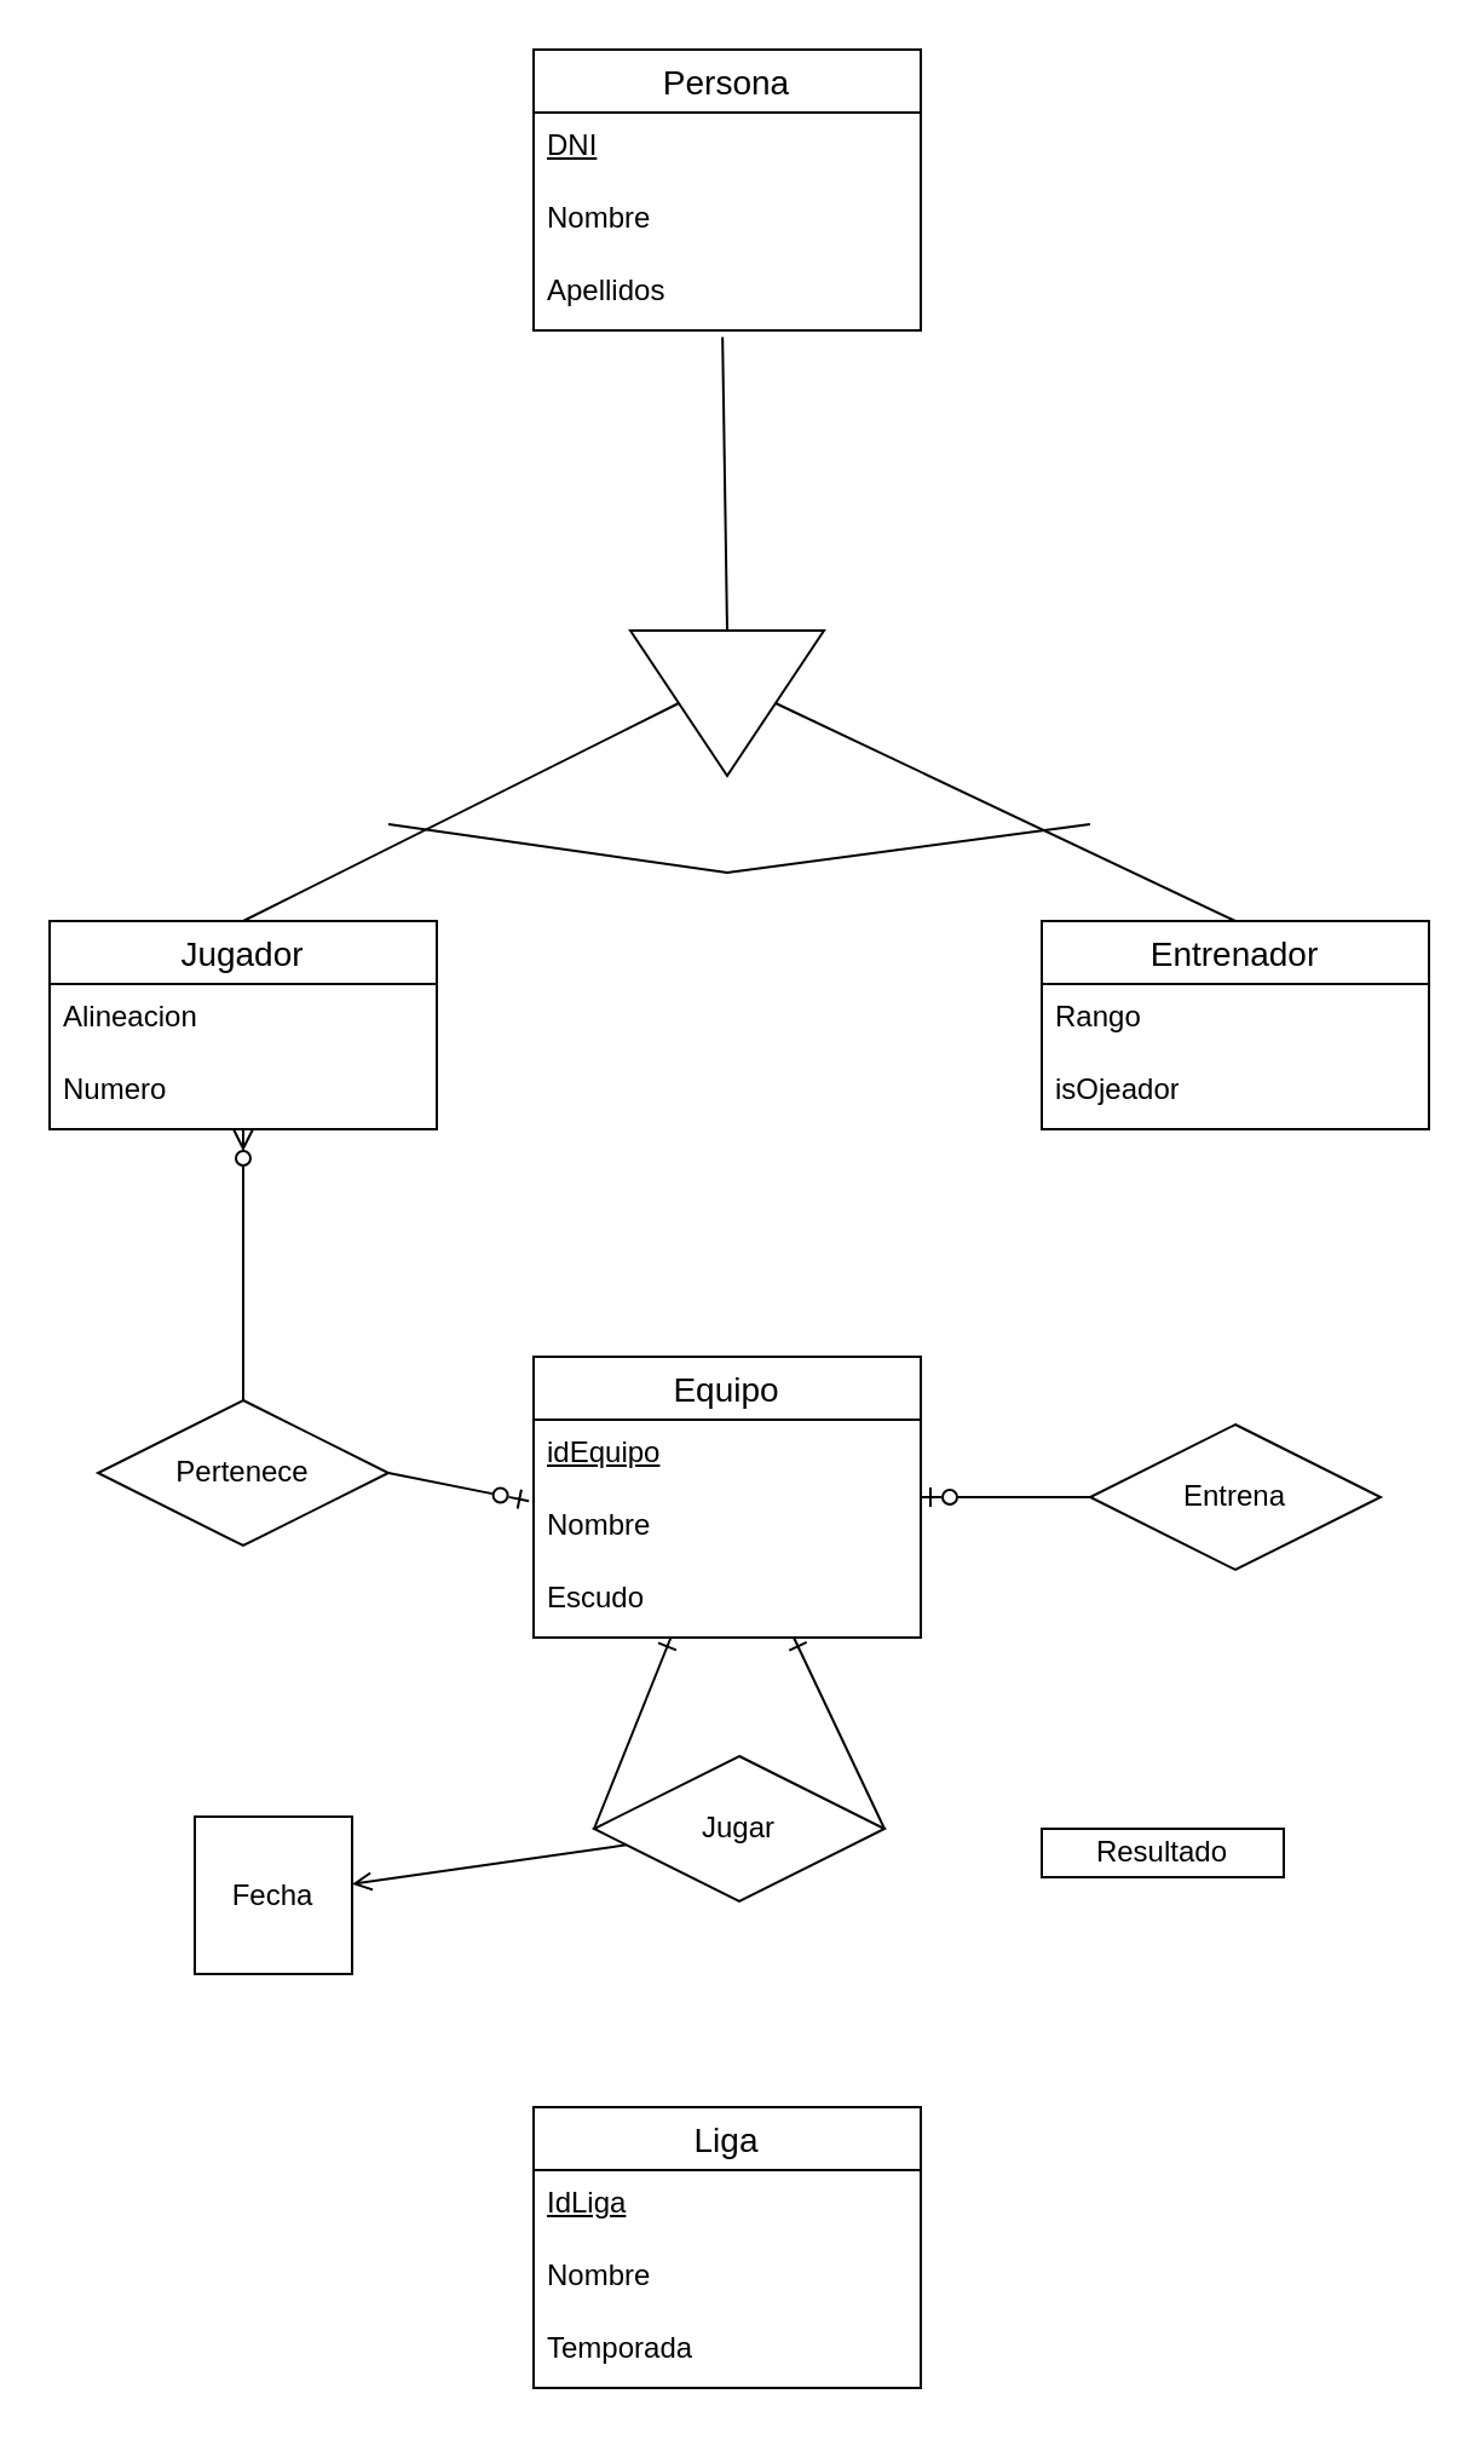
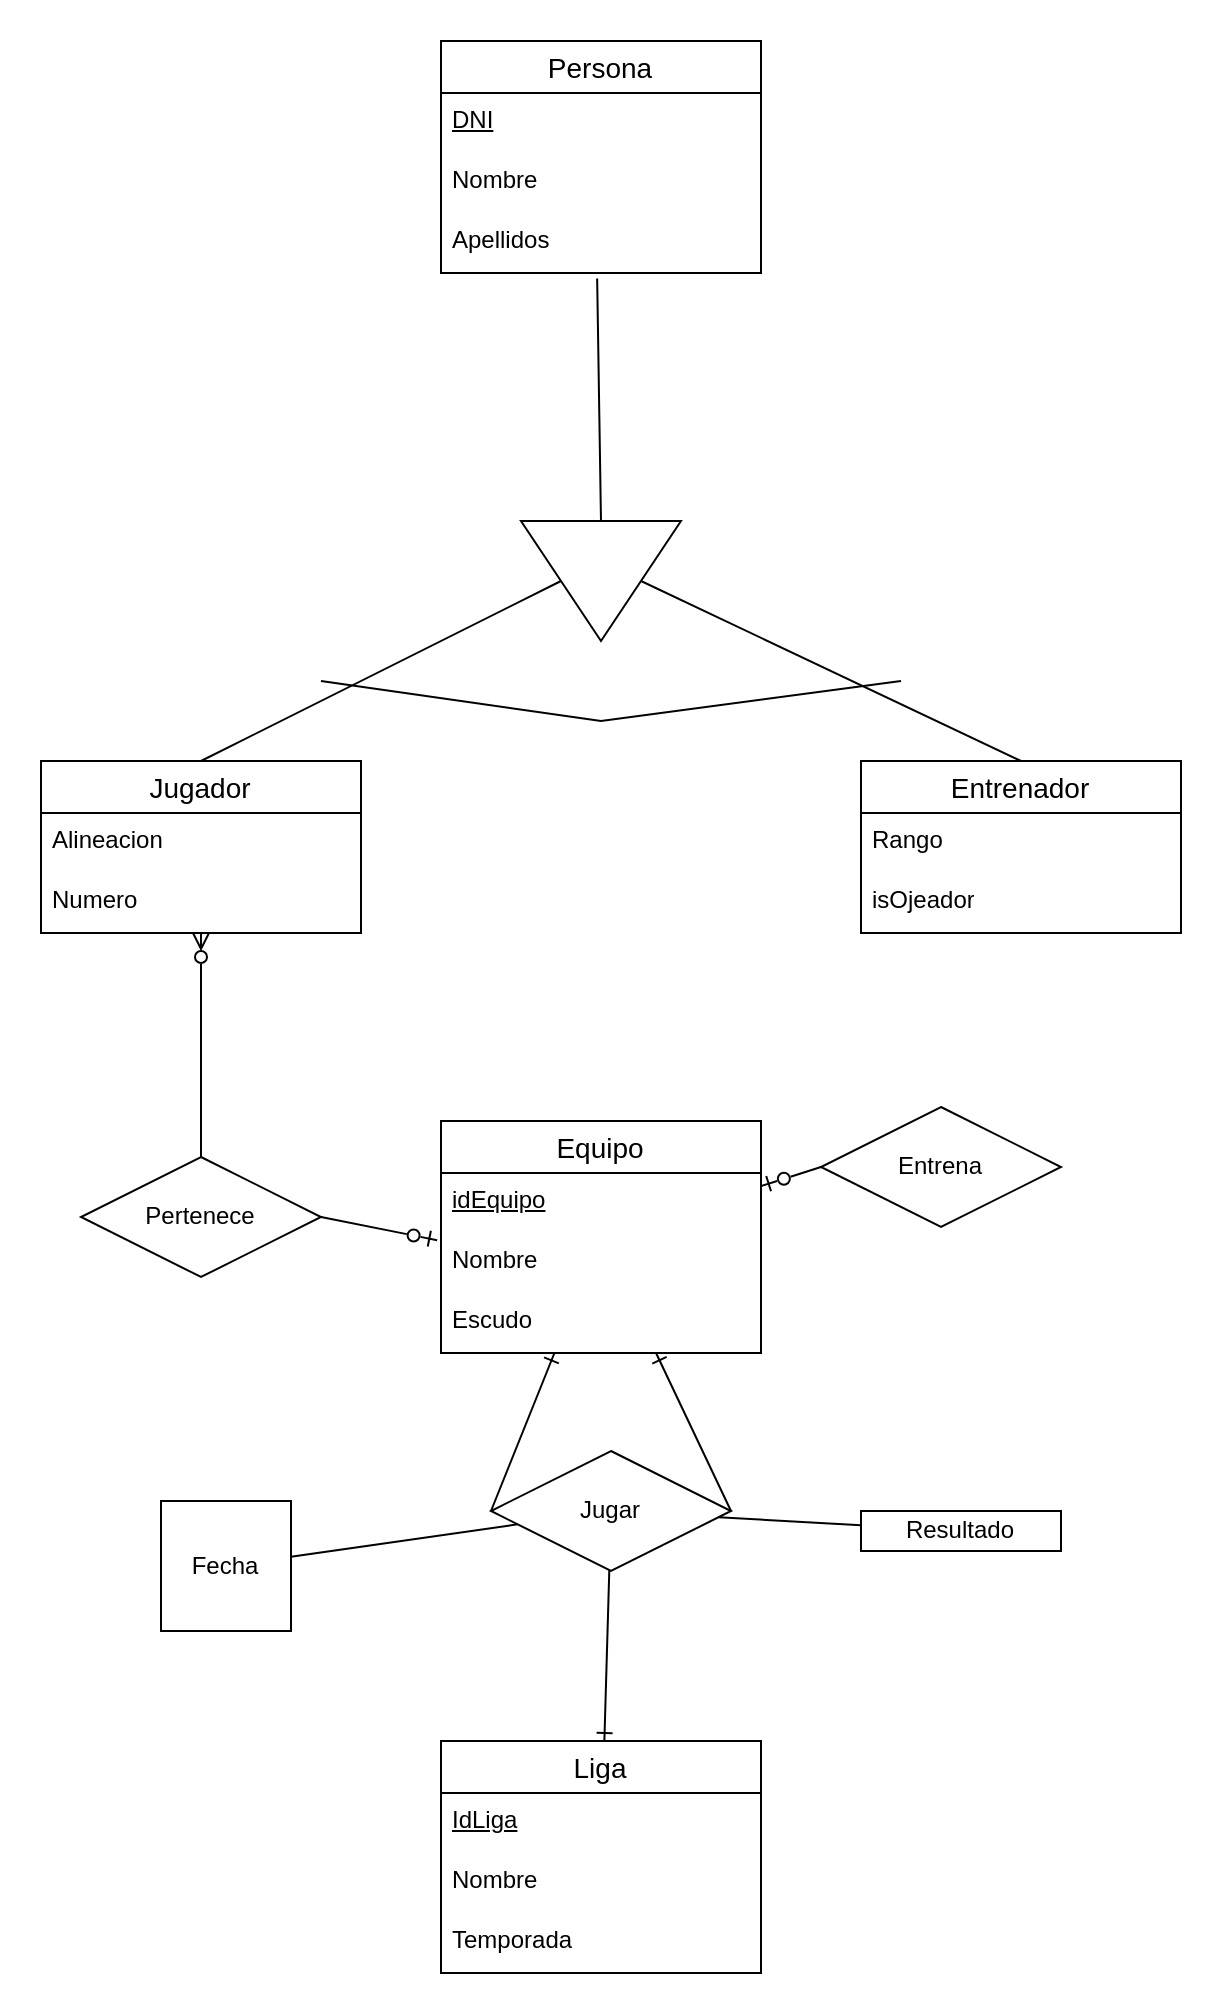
  <mxCell id="0" />
  <mxCell id="1" parent="0" />
  <mxCell id="2" value="Jugador" style="swimlane;fontStyle=0;childLayout=stackLayout;horizontal=1;startSize=26;horizontalStack=0;resizeParent=1;resizeParentMax=0;resizeLast=0;collapsible=1;marginBottom=0;align=center;fontSize=14;" parent="1" vertex="1"><mxGeometry x="20" y="380" width="160" height="86" as="geometry" /></mxCell>
  <mxCell id="3" value="Alineacion" style="text;strokeColor=none;fillColor=none;spacingLeft=4;spacingRight=4;overflow=hidden;rotatable=0;points=[[0,0.5],[1,0.5]];portConstraint=eastwest;fontSize=12;whiteSpace=wrap;html=1;" parent="2" vertex="1"><mxGeometry y="26" width="160" height="30" as="geometry" /></mxCell>
  <mxCell id="4" value="Numero" style="text;strokeColor=none;fillColor=none;spacingLeft=4;spacingRight=4;overflow=hidden;rotatable=0;points=[[0,0.5],[1,0.5]];portConstraint=eastwest;fontSize=12;whiteSpace=wrap;html=1;" parent="2" vertex="1"><mxGeometry y="56" width="160" height="30" as="geometry" /></mxCell>
  <mxCell id="5" value="Persona" style="swimlane;fontStyle=0;childLayout=stackLayout;horizontal=1;startSize=26;horizontalStack=0;resizeParent=1;resizeParentMax=0;resizeLast=0;collapsible=1;marginBottom=0;align=center;fontSize=14;" parent="1" vertex="1"><mxGeometry x="220" y="20" width="160" height="116" as="geometry" /></mxCell>
  <mxCell id="6" value="&lt;u&gt;DNI&lt;/u&gt;" style="text;strokeColor=none;fillColor=none;spacingLeft=4;spacingRight=4;overflow=hidden;rotatable=0;points=[[0,0.5],[1,0.5]];portConstraint=eastwest;fontSize=12;whiteSpace=wrap;html=1;" parent="5" vertex="1"><mxGeometry y="26" width="160" height="30" as="geometry" /></mxCell>
  <mxCell id="7" value="Nombre" style="text;strokeColor=none;fillColor=none;spacingLeft=4;spacingRight=4;overflow=hidden;rotatable=0;points=[[0,0.5],[1,0.5]];portConstraint=eastwest;fontSize=12;whiteSpace=wrap;html=1;" parent="5" vertex="1"><mxGeometry y="56" width="160" height="30" as="geometry" /></mxCell>
  <mxCell id="8" value="Apellidos" style="text;strokeColor=none;fillColor=none;spacingLeft=4;spacingRight=4;overflow=hidden;rotatable=0;points=[[0,0.5],[1,0.5]];portConstraint=eastwest;fontSize=12;whiteSpace=wrap;html=1;" parent="5" vertex="1"><mxGeometry y="86" width="160" height="30" as="geometry" /></mxCell>
  <mxCell id="9" value="Entrenador" style="swimlane;fontStyle=0;childLayout=stackLayout;horizontal=1;startSize=26;horizontalStack=0;resizeParent=1;resizeParentMax=0;resizeLast=0;collapsible=1;marginBottom=0;align=center;fontSize=14;" parent="1" vertex="1"><mxGeometry x="430" y="380" width="160" height="86" as="geometry" /></mxCell>
  <mxCell id="10" value="Rango" style="text;strokeColor=none;fillColor=none;spacingLeft=4;spacingRight=4;overflow=hidden;rotatable=0;points=[[0,0.5],[1,0.5]];portConstraint=eastwest;fontSize=12;whiteSpace=wrap;html=1;" parent="9" vertex="1"><mxGeometry y="26" width="160" height="30" as="geometry" /></mxCell>
  <mxCell id="11" value="isOjeador" style="text;strokeColor=none;fillColor=none;spacingLeft=4;spacingRight=4;overflow=hidden;rotatable=0;points=[[0,0.5],[1,0.5]];portConstraint=eastwest;fontSize=12;whiteSpace=wrap;html=1;" parent="9" vertex="1"><mxGeometry y="56" width="160" height="30" as="geometry" /></mxCell>
  <mxCell id="12" value="Equipo" style="swimlane;fontStyle=0;childLayout=stackLayout;horizontal=1;startSize=26;horizontalStack=0;resizeParent=1;resizeParentMax=0;resizeLast=0;collapsible=1;marginBottom=0;align=center;fontSize=14;" parent="1" vertex="1"><mxGeometry x="220" y="560" width="160" height="116" as="geometry" /></mxCell>
  <mxCell id="13" value="&lt;u&gt;idEquipo&lt;/u&gt;" style="text;strokeColor=none;fillColor=none;spacingLeft=4;spacingRight=4;overflow=hidden;rotatable=0;points=[[0,0.5],[1,0.5]];portConstraint=eastwest;fontSize=12;whiteSpace=wrap;html=1;" parent="12" vertex="1"><mxGeometry y="26" width="160" height="30" as="geometry" /></mxCell>
  <mxCell id="14" value="Nombre" style="text;strokeColor=none;fillColor=none;spacingLeft=4;spacingRight=4;overflow=hidden;rotatable=0;points=[[0,0.5],[1,0.5]];portConstraint=eastwest;fontSize=12;whiteSpace=wrap;html=1;" parent="12" vertex="1"><mxGeometry y="56" width="160" height="30" as="geometry" /></mxCell>
  <mxCell id="15" value="Escudo" style="text;strokeColor=none;fillColor=none;spacingLeft=4;spacingRight=4;overflow=hidden;rotatable=0;points=[[0,0.5],[1,0.5]];portConstraint=eastwest;fontSize=12;whiteSpace=wrap;html=1;" parent="12" vertex="1"><mxGeometry y="86" width="160" height="30" as="geometry" /></mxCell>
  <mxCell id="16" value="Liga" style="swimlane;fontStyle=0;childLayout=stackLayout;horizontal=1;startSize=26;horizontalStack=0;resizeParent=1;resizeParentMax=0;resizeLast=0;collapsible=1;marginBottom=0;align=center;fontSize=14;" parent="1" vertex="1"><mxGeometry x="220" y="870" width="160" height="116" as="geometry" /></mxCell>
  <mxCell id="17" value="&lt;u&gt;IdLiga&lt;/u&gt;" style="text;strokeColor=none;fillColor=none;spacingLeft=4;spacingRight=4;overflow=hidden;rotatable=0;points=[[0,0.5],[1,0.5]];portConstraint=eastwest;fontSize=12;whiteSpace=wrap;html=1;" parent="16" vertex="1"><mxGeometry y="26" width="160" height="30" as="geometry" /></mxCell>
  <mxCell id="18" value="Nombre" style="text;strokeColor=none;fillColor=none;spacingLeft=4;spacingRight=4;overflow=hidden;rotatable=0;points=[[0,0.5],[1,0.5]];portConstraint=eastwest;fontSize=12;whiteSpace=wrap;html=1;" parent="16" vertex="1"><mxGeometry y="56" width="160" height="30" as="geometry" /></mxCell>
  <mxCell id="19" value="Temporada" style="text;strokeColor=none;fillColor=none;spacingLeft=4;spacingRight=4;overflow=hidden;rotatable=0;points=[[0,0.5],[1,0.5]];portConstraint=eastwest;fontSize=12;whiteSpace=wrap;html=1;" parent="16" vertex="1"><mxGeometry y="86" width="160" height="30" as="geometry" /></mxCell>
  <mxCell id="20" value="" style="triangle;whiteSpace=wrap;html=1;rotation=90;" parent="1" vertex="1"><mxGeometry x="270" y="250" width="60" height="80" as="geometry" /></mxCell>
  <mxCell id="21" value="" style="endArrow=none;html=1;rounded=0;entryX=0.488;entryY=1.093;entryDx=0;entryDy=0;entryPerimeter=0;exitX=0;exitY=0.5;exitDx=0;exitDy=0;" parent="1" source="20" target="8" edge="1"><mxGeometry width="50" height="50" relative="1" as="geometry"><mxPoint x="170" y="290" as="sourcePoint" /><mxPoint x="220" y="240" as="targetPoint" /></mxGeometry></mxCell>
  <mxCell id="22" value="" style="endArrow=none;html=1;rounded=0;entryX=0.5;entryY=1;entryDx=0;entryDy=0;exitX=0.5;exitY=0;exitDx=0;exitDy=0;" parent="1" source="2" target="20" edge="1"><mxGeometry width="50" height="50" relative="1" as="geometry"><mxPoint x="170" y="420" as="sourcePoint" /><mxPoint x="220" y="370" as="targetPoint" /></mxGeometry></mxCell>
  <mxCell id="23" value="" style="endArrow=none;html=1;rounded=0;entryX=0.5;entryY=0;entryDx=0;entryDy=0;exitX=0.5;exitY=0;exitDx=0;exitDy=0;" parent="1" source="9" target="20" edge="1"><mxGeometry width="50" height="50" relative="1" as="geometry"><mxPoint x="170" y="420" as="sourcePoint" /><mxPoint x="220" y="370" as="targetPoint" /></mxGeometry></mxCell>
  <mxCell id="24" value="" style="endArrow=none;html=1;rounded=0;" parent="1" edge="1"><mxGeometry width="50" height="50" relative="1" as="geometry"><mxPoint x="160" y="340" as="sourcePoint" /><mxPoint x="450" y="340" as="targetPoint" /><Array as="points"><mxPoint x="300" y="360" /></Array></mxGeometry></mxCell>
  <mxCell id="25" value="Pertenece" style="shape=rhombus;perimeter=rhombusPerimeter;whiteSpace=wrap;html=1;align=center;" parent="1" vertex="1"><mxGeometry x="40" y="578" width="120" height="60" as="geometry" /></mxCell>
- <mxCell id="26" value="Entrena" style="shape=rhombus;perimeter=rhombusPerimeter;whiteSpace=wrap;html=1;align=center;" parent="1" vertex="1"><mxGeometry x="450" y="588" width="120" height="60" as="geometry" /></mxCell>
+ <mxCell id="26" value="Entrena" style="shape=rhombus;perimeter=rhombusPerimeter;whiteSpace=wrap;html=1;align=center;" parent="1" vertex="1"><mxGeometry x="410" y="553" width="120" height="60" as="geometry" /></mxCell>
  <mxCell id="27" value="" style="endArrow=ERzeroToMany;html=1;rounded=0;exitX=0.5;exitY=0;exitDx=0;exitDy=0;endFill=0;" parent="1" source="25" target="2" edge="1"><mxGeometry width="50" height="50" relative="1" as="geometry"><mxPoint x="170" y="620" as="sourcePoint" /><mxPoint x="220" y="570" as="targetPoint" /></mxGeometry></mxCell>
  <mxCell id="28" value="" style="endArrow=ERzeroToOne;html=1;rounded=0;entryX=-0.012;entryY=0.12;entryDx=0;entryDy=0;entryPerimeter=0;exitX=1;exitY=0.5;exitDx=0;exitDy=0;startArrow=none;startFill=0;endFill=0;" parent="1" source="25" target="14" edge="1"><mxGeometry width="50" height="50" relative="1" as="geometry"><mxPoint x="180" y="620" as="sourcePoint" /><mxPoint x="220" y="570" as="targetPoint" /></mxGeometry></mxCell>
  <mxCell id="29" value="" style="endArrow=none;html=1;rounded=0;entryX=0;entryY=0.5;entryDx=0;entryDy=0;endFill=0;startArrow=ERzeroToOne;startFill=0;" parent="1" source="12" target="26" edge="1"><mxGeometry width="50" height="50" relative="1" as="geometry"><mxPoint x="380" y="618" as="sourcePoint" /><mxPoint x="220" y="570" as="targetPoint" /></mxGeometry></mxCell>
  <mxCell id="30" value="Jugar" style="shape=rhombus;perimeter=rhombusPerimeter;whiteSpace=wrap;html=1;align=center;" parent="1" vertex="1"><mxGeometry x="245" y="725" width="120" height="60" as="geometry" /></mxCell>
  <mxCell id="31" value="" style="endArrow=ERone;html=1;rounded=0;exitX=0;exitY=0.5;exitDx=0;exitDy=0;endFill=0;" parent="1" source="30" target="12" edge="1"><mxGeometry width="50" height="50" relative="1" as="geometry"><mxPoint x="170" y="720" as="sourcePoint" /><mxPoint x="220" y="670" as="targetPoint" /></mxGeometry></mxCell>
  <mxCell id="32" value="" style="endArrow=none;html=1;rounded=0;entryX=1;entryY=0.5;entryDx=0;entryDy=0;endFill=0;startArrow=ERone;startFill=0;" parent="1" source="12" target="30" edge="1"><mxGeometry width="50" height="50" relative="1" as="geometry"><mxPoint x="170" y="720" as="sourcePoint" /><mxPoint x="220" y="670" as="targetPoint" /></mxGeometry></mxCell>
  <mxCell id="33" value="Resultado" style="whiteSpace=wrap;html=1;align=center;" parent="1" vertex="1"><mxGeometry x="430" y="755" width="100" height="20" as="geometry" /></mxCell>
+ <mxCell id="34" value="" style="endArrow=none;html=1;rounded=0;" parent="1" source="30" target="33" edge="1"><mxGeometry width="50" height="50" relative="1" as="geometry"><mxPoint x="170" y="820" as="sourcePoint" /><mxPoint x="220" y="770" as="targetPoint" /></mxGeometry></mxCell>
  <mxCell id="35" value="Fecha" style="whiteSpace=wrap;html=1;align=center;" parent="1" vertex="1"><mxGeometry x="80" y="750" width="65" height="65" as="geometry" /></mxCell>
- <mxCell id="36" value="" style="endArrow=open;html=1;rounded=0;" parent="1" source="30" target="35" edge="1"><mxGeometry width="50" height="50" relative="1" as="geometry"><mxPoint x="170" y="820" as="sourcePoint" /><mxPoint x="220" y="770" as="targetPoint" /></mxGeometry></mxCell>
+ <mxCell id="36" value="" style="endArrow=none;html=1;rounded=0;" parent="1" source="30" target="35" edge="1"><mxGeometry width="50" height="50" relative="1" as="geometry"><mxPoint x="170" y="820" as="sourcePoint" /><mxPoint x="220" y="770" as="targetPoint" /></mxGeometry></mxCell>
+ <mxCell id="37" value="" style="endArrow=none;html=1;rounded=0;endFill=0;startArrow=ERone;startFill=0;" parent="1" source="16" target="30" edge="1"><mxGeometry width="50" height="50" relative="1" as="geometry"><mxPoint x="70" y="810" as="sourcePoint" /><mxPoint x="120" y="760" as="targetPoint" /></mxGeometry></mxCell>
